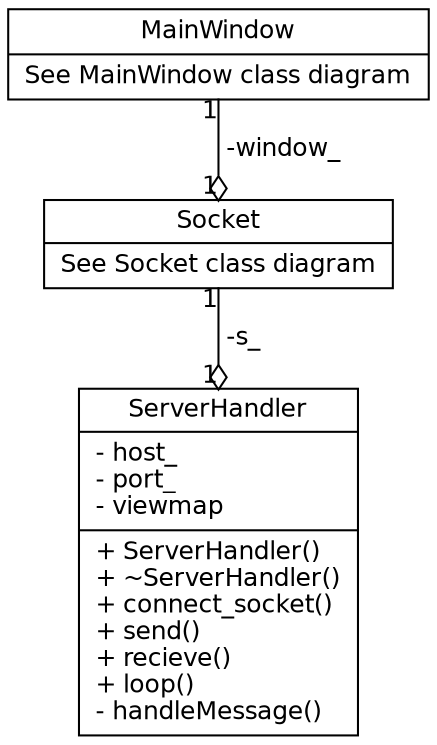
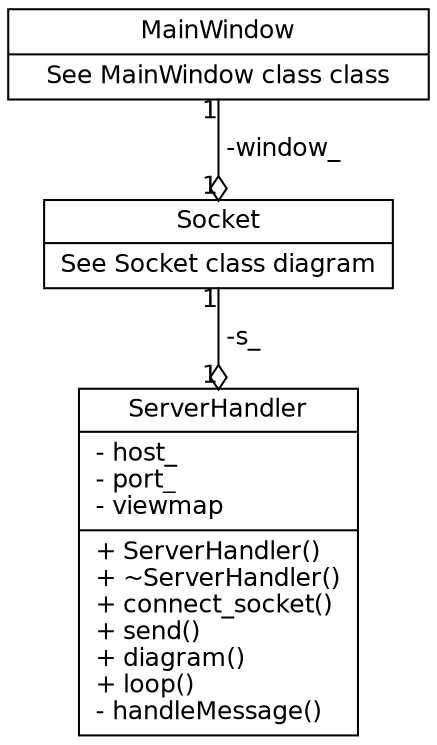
  digraph {
    node [color=black fillcolor=white fontname=Helvetica fontsize=12 shape=record style=filled]
    edge [arrowhead=odiamond color=black fontname=Helvetica fontsize=12 headlabel=1 labelfontname=Helvetica labelfontsize=12 style=solid taillabel=1]
-   n1 [fontcolor=black label="{ServerHandler\n|- host_\l- port_\l- viewmap\l|+ ServerHandler()\l+ ~ServerHandler()\l+ connect_socket()\l+ send()\l+ recieve()\l+ loop()\l- handleMessage()\l}" width=1.6944]
+   n1 [fontcolor=black label="{ServerHandler\n|- host_\l- port_\l- viewmap\l|+ ServerHandler()\l+ ~ServerHandler()\l+ connect_socket()\l+ send()\l+ diagram()\l+ loop()\l- handleMessage()\l}" width=1.6944]
    n2 [label="{Socket\n|See Socket class diagram}" width=1.6389]
-   n3 [label="{MainWindow\n|See MainWindow class diagram}" width=1.8333]
+   n3 [label="{MainWindow\n|See MainWindow class class}" width=1.8333]
    n2 -> n1 [label=" -s_" labelangle=-50 labeldistance=1]
    n3 -> n2 [label=" -window_" labelangle=-33 labeldistance=1.3]
  }
